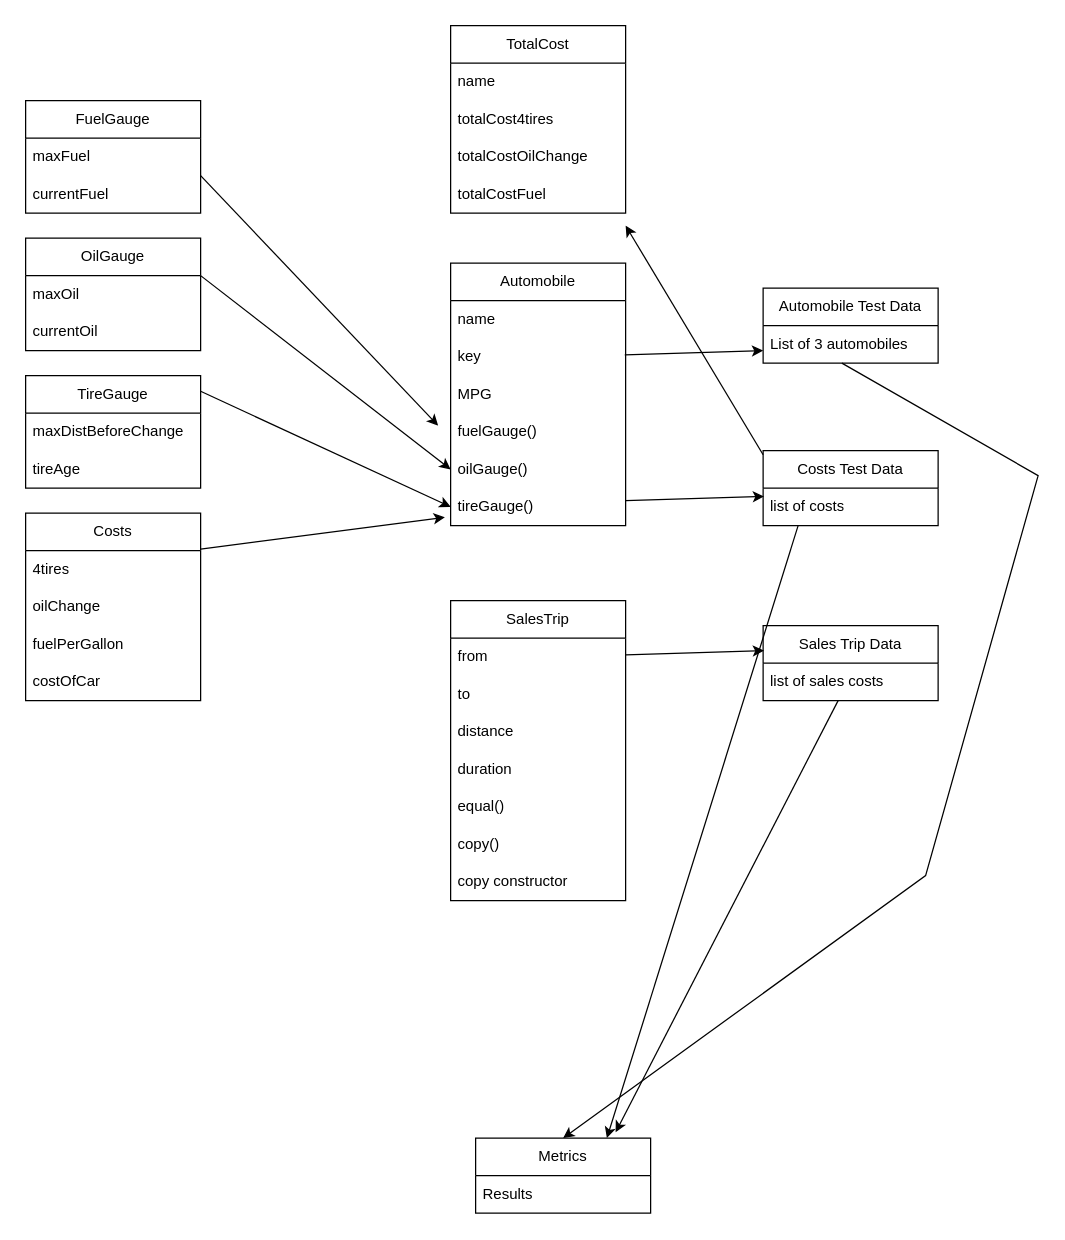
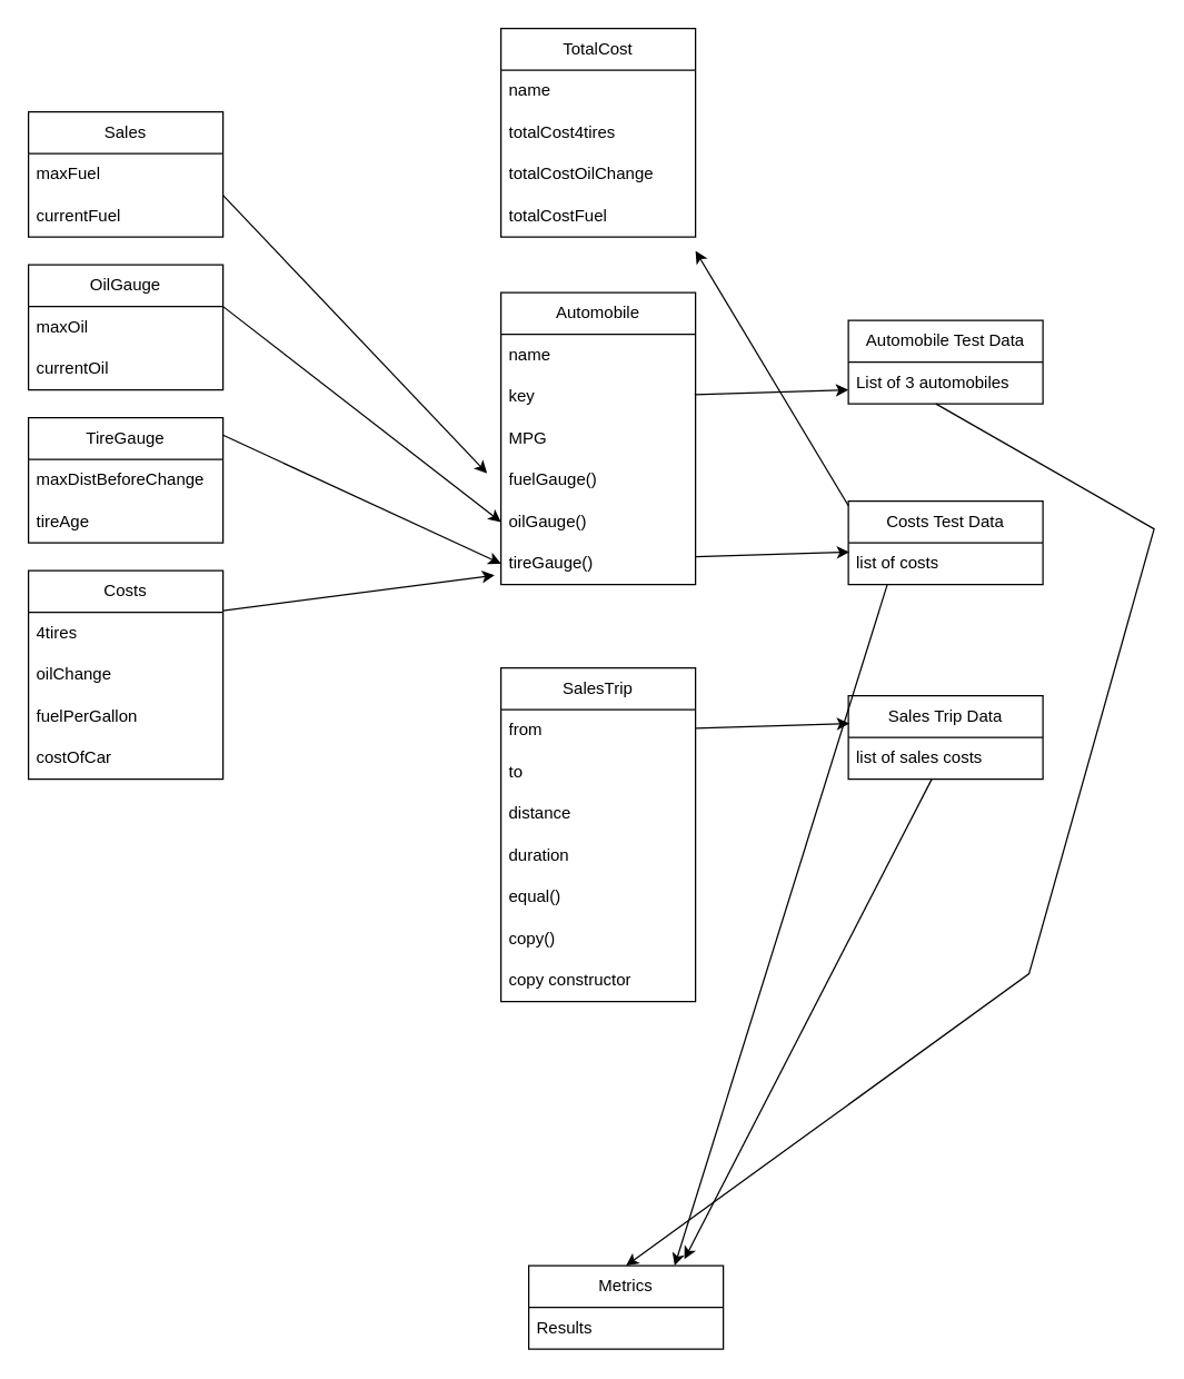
  <mxCell id="0" />
  <mxCell id="1" parent="0" />
- <mxCell id="2" value="FuelGauge" style="swimlane;fontStyle=0;childLayout=stackLayout;horizontal=1;startSize=30;horizontalStack=0;resizeParent=1;resizeParentMax=0;resizeLast=0;collapsible=1;marginBottom=0;whiteSpace=wrap;html=1;" vertex="1" parent="1"><mxGeometry x="20" y="80" width="140" height="90" as="geometry" /></mxCell>
+ <mxCell id="2" value="Sales" style="swimlane;fontStyle=0;childLayout=stackLayout;horizontal=1;startSize=30;horizontalStack=0;resizeParent=1;resizeParentMax=0;resizeLast=0;collapsible=1;marginBottom=0;whiteSpace=wrap;html=1;" vertex="1" parent="1"><mxGeometry x="20" y="80" width="140" height="90" as="geometry" /></mxCell>
  <mxCell id="3" value="maxFuel" style="text;strokeColor=none;fillColor=none;align=left;verticalAlign=middle;spacingLeft=4;spacingRight=4;overflow=hidden;points=[[0,0.5],[1,0.5]];portConstraint=eastwest;rotatable=0;whiteSpace=wrap;html=1;" vertex="1" parent="2"><mxGeometry y="30" width="140" height="30" as="geometry" /></mxCell>
  <mxCell id="4" value="currentFuel" style="text;strokeColor=none;fillColor=none;align=left;verticalAlign=middle;spacingLeft=4;spacingRight=4;overflow=hidden;points=[[0,0.5],[1,0.5]];portConstraint=eastwest;rotatable=0;whiteSpace=wrap;html=1;" vertex="1" parent="2"><mxGeometry y="60" width="140" height="30" as="geometry" /></mxCell>
  <mxCell id="5" value="OilGauge" style="swimlane;fontStyle=0;childLayout=stackLayout;horizontal=1;startSize=30;horizontalStack=0;resizeParent=1;resizeParentMax=0;resizeLast=0;collapsible=1;marginBottom=0;whiteSpace=wrap;html=1;" vertex="1" parent="1"><mxGeometry x="20" y="190" width="140" height="90" as="geometry" /></mxCell>
  <mxCell id="6" value="maxOil&lt;span style=&quot;white-space: pre;&quot;&gt;&#09;&lt;/span&gt;" style="text;strokeColor=none;fillColor=none;align=left;verticalAlign=middle;spacingLeft=4;spacingRight=4;overflow=hidden;points=[[0,0.5],[1,0.5]];portConstraint=eastwest;rotatable=0;whiteSpace=wrap;html=1;" vertex="1" parent="5"><mxGeometry y="30" width="140" height="30" as="geometry" /></mxCell>
  <mxCell id="7" value="currentOil" style="text;strokeColor=none;fillColor=none;align=left;verticalAlign=middle;spacingLeft=4;spacingRight=4;overflow=hidden;points=[[0,0.5],[1,0.5]];portConstraint=eastwest;rotatable=0;whiteSpace=wrap;html=1;" vertex="1" parent="5"><mxGeometry y="60" width="140" height="30" as="geometry" /></mxCell>
  <mxCell id="8" value="TireGauge" style="swimlane;fontStyle=0;childLayout=stackLayout;horizontal=1;startSize=30;horizontalStack=0;resizeParent=1;resizeParentMax=0;resizeLast=0;collapsible=1;marginBottom=0;whiteSpace=wrap;html=1;" vertex="1" parent="1"><mxGeometry x="20" y="300" width="140" height="90" as="geometry" /></mxCell>
  <mxCell id="9" value="maxDistBeforeChange" style="text;strokeColor=none;fillColor=none;align=left;verticalAlign=middle;spacingLeft=4;spacingRight=4;overflow=hidden;points=[[0,0.5],[1,0.5]];portConstraint=eastwest;rotatable=0;whiteSpace=wrap;html=1;" vertex="1" parent="8"><mxGeometry y="30" width="140" height="30" as="geometry" /></mxCell>
  <mxCell id="10" value="tireAge" style="text;strokeColor=none;fillColor=none;align=left;verticalAlign=middle;spacingLeft=4;spacingRight=4;overflow=hidden;points=[[0,0.5],[1,0.5]];portConstraint=eastwest;rotatable=0;whiteSpace=wrap;html=1;" vertex="1" parent="8"><mxGeometry y="60" width="140" height="30" as="geometry" /></mxCell>
  <mxCell id="11" value="Costs" style="swimlane;fontStyle=0;childLayout=stackLayout;horizontal=1;startSize=30;horizontalStack=0;resizeParent=1;resizeParentMax=0;resizeLast=0;collapsible=1;marginBottom=0;whiteSpace=wrap;html=1;" vertex="1" parent="1"><mxGeometry x="20" y="410" width="140" height="150" as="geometry"><mxRectangle x="30" y="480" width="70" height="30" as="alternateBounds" /></mxGeometry></mxCell>
  <mxCell id="12" value="4tires" style="text;strokeColor=none;fillColor=none;align=left;verticalAlign=middle;spacingLeft=4;spacingRight=4;overflow=hidden;points=[[0,0.5],[1,0.5]];portConstraint=eastwest;rotatable=0;whiteSpace=wrap;html=1;" vertex="1" parent="11"><mxGeometry y="30" width="140" height="30" as="geometry" /></mxCell>
  <mxCell id="13" value="oilChange" style="text;strokeColor=none;fillColor=none;align=left;verticalAlign=middle;spacingLeft=4;spacingRight=4;overflow=hidden;points=[[0,0.5],[1,0.5]];portConstraint=eastwest;rotatable=0;whiteSpace=wrap;html=1;" vertex="1" parent="11"><mxGeometry y="60" width="140" height="30" as="geometry" /></mxCell>
  <mxCell id="14" value="fuelPerGallon&lt;span style=&quot;white-space: pre;&quot;&gt;&#09;&lt;/span&gt;" style="text;strokeColor=none;fillColor=none;align=left;verticalAlign=middle;spacingLeft=4;spacingRight=4;overflow=hidden;points=[[0,0.5],[1,0.5]];portConstraint=eastwest;rotatable=0;whiteSpace=wrap;html=1;" vertex="1" parent="11"><mxGeometry y="90" width="140" height="30" as="geometry" /></mxCell>
  <mxCell id="15" value="costOfCar&lt;br&gt;" style="text;strokeColor=none;fillColor=none;align=left;verticalAlign=middle;spacingLeft=4;spacingRight=4;overflow=hidden;points=[[0,0.5],[1,0.5]];portConstraint=eastwest;rotatable=0;whiteSpace=wrap;html=1;" vertex="1" parent="11"><mxGeometry y="120" width="140" height="30" as="geometry" /></mxCell>
  <mxCell id="16" value="TotalCost" style="swimlane;fontStyle=0;childLayout=stackLayout;horizontal=1;startSize=30;horizontalStack=0;resizeParent=1;resizeParentMax=0;resizeLast=0;collapsible=1;marginBottom=0;whiteSpace=wrap;html=1;" vertex="1" parent="1"><mxGeometry x="360" y="20" width="140" height="150" as="geometry" /></mxCell>
  <mxCell id="17" value="name" style="text;strokeColor=none;fillColor=none;align=left;verticalAlign=middle;spacingLeft=4;spacingRight=4;overflow=hidden;points=[[0,0.5],[1,0.5]];portConstraint=eastwest;rotatable=0;whiteSpace=wrap;html=1;" vertex="1" parent="16"><mxGeometry y="30" width="140" height="30" as="geometry" /></mxCell>
  <mxCell id="18" value="totalCost4tires" style="text;strokeColor=none;fillColor=none;align=left;verticalAlign=middle;spacingLeft=4;spacingRight=4;overflow=hidden;points=[[0,0.5],[1,0.5]];portConstraint=eastwest;rotatable=0;whiteSpace=wrap;html=1;" vertex="1" parent="16"><mxGeometry y="60" width="140" height="30" as="geometry" /></mxCell>
  <mxCell id="19" value="totalCostOilChange" style="text;strokeColor=none;fillColor=none;align=left;verticalAlign=middle;spacingLeft=4;spacingRight=4;overflow=hidden;points=[[0,0.5],[1,0.5]];portConstraint=eastwest;rotatable=0;whiteSpace=wrap;html=1;" vertex="1" parent="16"><mxGeometry y="90" width="140" height="30" as="geometry" /></mxCell>
  <mxCell id="20" value="totalCostFuel" style="text;strokeColor=none;fillColor=none;align=left;verticalAlign=middle;spacingLeft=4;spacingRight=4;overflow=hidden;points=[[0,0.5],[1,0.5]];portConstraint=eastwest;rotatable=0;whiteSpace=wrap;html=1;" vertex="1" parent="16"><mxGeometry y="120" width="140" height="30" as="geometry" /></mxCell>
  <mxCell id="21" value="Automobile" style="swimlane;fontStyle=0;childLayout=stackLayout;horizontal=1;startSize=30;horizontalStack=0;resizeParent=1;resizeParentMax=0;resizeLast=0;collapsible=1;marginBottom=0;whiteSpace=wrap;html=1;" vertex="1" parent="1"><mxGeometry x="360" y="210" width="140" height="210" as="geometry" /></mxCell>
  <mxCell id="22" value="name" style="text;strokeColor=none;fillColor=none;align=left;verticalAlign=middle;spacingLeft=4;spacingRight=4;overflow=hidden;points=[[0,0.5],[1,0.5]];portConstraint=eastwest;rotatable=0;whiteSpace=wrap;html=1;" vertex="1" parent="21"><mxGeometry y="30" width="140" height="30" as="geometry" /></mxCell>
  <mxCell id="23" value="key" style="text;strokeColor=none;fillColor=none;align=left;verticalAlign=middle;spacingLeft=4;spacingRight=4;overflow=hidden;points=[[0,0.5],[1,0.5]];portConstraint=eastwest;rotatable=0;whiteSpace=wrap;html=1;" vertex="1" parent="21"><mxGeometry y="60" width="140" height="30" as="geometry" /></mxCell>
  <mxCell id="24" value="MPG" style="text;strokeColor=none;fillColor=none;align=left;verticalAlign=middle;spacingLeft=4;spacingRight=4;overflow=hidden;points=[[0,0.5],[1,0.5]];portConstraint=eastwest;rotatable=0;whiteSpace=wrap;html=1;" vertex="1" parent="21"><mxGeometry y="90" width="140" height="30" as="geometry" /></mxCell>
  <mxCell id="25" value="fuelGauge()" style="text;strokeColor=none;fillColor=none;align=left;verticalAlign=middle;spacingLeft=4;spacingRight=4;overflow=hidden;points=[[0,0.5],[1,0.5]];portConstraint=eastwest;rotatable=0;whiteSpace=wrap;html=1;" vertex="1" parent="21"><mxGeometry y="120" width="140" height="30" as="geometry" /></mxCell>
  <mxCell id="26" value="oilGauge()" style="text;strokeColor=none;fillColor=none;align=left;verticalAlign=middle;spacingLeft=4;spacingRight=4;overflow=hidden;points=[[0,0.5],[1,0.5]];portConstraint=eastwest;rotatable=0;whiteSpace=wrap;html=1;" vertex="1" parent="21"><mxGeometry y="150" width="140" height="30" as="geometry" /></mxCell>
  <mxCell id="27" value="tireGauge()" style="text;strokeColor=none;fillColor=none;align=left;verticalAlign=middle;spacingLeft=4;spacingRight=4;overflow=hidden;points=[[0,0.5],[1,0.5]];portConstraint=eastwest;rotatable=0;whiteSpace=wrap;html=1;" vertex="1" parent="21"><mxGeometry y="180" width="140" height="30" as="geometry" /></mxCell>
  <mxCell id="28" value="SalesTrip" style="swimlane;fontStyle=0;childLayout=stackLayout;horizontal=1;startSize=30;horizontalStack=0;resizeParent=1;resizeParentMax=0;resizeLast=0;collapsible=1;marginBottom=0;whiteSpace=wrap;html=1;" vertex="1" parent="1"><mxGeometry x="360" y="480" width="140" height="240" as="geometry" /></mxCell>
  <mxCell id="29" value="from" style="text;strokeColor=none;fillColor=none;align=left;verticalAlign=middle;spacingLeft=4;spacingRight=4;overflow=hidden;points=[[0,0.5],[1,0.5]];portConstraint=eastwest;rotatable=0;whiteSpace=wrap;html=1;" vertex="1" parent="28"><mxGeometry y="30" width="140" height="30" as="geometry" /></mxCell>
  <mxCell id="30" value="to" style="text;strokeColor=none;fillColor=none;align=left;verticalAlign=middle;spacingLeft=4;spacingRight=4;overflow=hidden;points=[[0,0.5],[1,0.5]];portConstraint=eastwest;rotatable=0;whiteSpace=wrap;html=1;" vertex="1" parent="28"><mxGeometry y="60" width="140" height="30" as="geometry" /></mxCell>
  <mxCell id="31" value="distance" style="text;strokeColor=none;fillColor=none;align=left;verticalAlign=middle;spacingLeft=4;spacingRight=4;overflow=hidden;points=[[0,0.5],[1,0.5]];portConstraint=eastwest;rotatable=0;whiteSpace=wrap;html=1;" vertex="1" parent="28"><mxGeometry y="90" width="140" height="30" as="geometry" /></mxCell>
  <mxCell id="32" value="duration" style="text;strokeColor=none;fillColor=none;align=left;verticalAlign=middle;spacingLeft=4;spacingRight=4;overflow=hidden;points=[[0,0.5],[1,0.5]];portConstraint=eastwest;rotatable=0;whiteSpace=wrap;html=1;" vertex="1" parent="28"><mxGeometry y="120" width="140" height="30" as="geometry" /></mxCell>
  <mxCell id="33" value="equal()" style="text;strokeColor=none;fillColor=none;align=left;verticalAlign=middle;spacingLeft=4;spacingRight=4;overflow=hidden;points=[[0,0.5],[1,0.5]];portConstraint=eastwest;rotatable=0;whiteSpace=wrap;html=1;" vertex="1" parent="28"><mxGeometry y="150" width="140" height="30" as="geometry" /></mxCell>
  <mxCell id="34" value="copy()" style="text;strokeColor=none;fillColor=none;align=left;verticalAlign=middle;spacingLeft=4;spacingRight=4;overflow=hidden;points=[[0,0.5],[1,0.5]];portConstraint=eastwest;rotatable=0;whiteSpace=wrap;html=1;" vertex="1" parent="28"><mxGeometry y="180" width="140" height="30" as="geometry" /></mxCell>
  <mxCell id="35" value="copy constructor" style="text;strokeColor=none;fillColor=none;align=left;verticalAlign=middle;spacingLeft=4;spacingRight=4;overflow=hidden;points=[[0,0.5],[1,0.5]];portConstraint=eastwest;rotatable=0;whiteSpace=wrap;html=1;" vertex="1" parent="28"><mxGeometry y="210" width="140" height="30" as="geometry" /></mxCell>
  <mxCell id="36" value="Automobile Test Data" style="swimlane;fontStyle=0;childLayout=stackLayout;horizontal=1;startSize=30;horizontalStack=0;resizeParent=1;resizeParentMax=0;resizeLast=0;collapsible=1;marginBottom=0;whiteSpace=wrap;html=1;" vertex="1" parent="1"><mxGeometry x="610" y="230" width="140" height="60" as="geometry" /></mxCell>
  <mxCell id="37" value="List of 3 automobiles" style="text;strokeColor=none;fillColor=none;align=left;verticalAlign=middle;spacingLeft=4;spacingRight=4;overflow=hidden;points=[[0,0.5],[1,0.5]];portConstraint=eastwest;rotatable=0;whiteSpace=wrap;html=1;" vertex="1" parent="36"><mxGeometry y="30" width="140" height="30" as="geometry" /></mxCell>
  <mxCell id="38" value="Costs Test Data" style="swimlane;fontStyle=0;childLayout=stackLayout;horizontal=1;startSize=30;horizontalStack=0;resizeParent=1;resizeParentMax=0;resizeLast=0;collapsible=1;marginBottom=0;whiteSpace=wrap;html=1;" vertex="1" parent="1"><mxGeometry x="610" y="360" width="140" height="60" as="geometry" /></mxCell>
  <mxCell id="39" value="list of costs" style="text;strokeColor=none;fillColor=none;align=left;verticalAlign=middle;spacingLeft=4;spacingRight=4;overflow=hidden;points=[[0,0.5],[1,0.5]];portConstraint=eastwest;rotatable=0;whiteSpace=wrap;html=1;" vertex="1" parent="38"><mxGeometry y="30" width="140" height="30" as="geometry" /></mxCell>
  <mxCell id="40" value="Sales Trip Data" style="swimlane;fontStyle=0;childLayout=stackLayout;horizontal=1;startSize=30;horizontalStack=0;resizeParent=1;resizeParentMax=0;resizeLast=0;collapsible=1;marginBottom=0;whiteSpace=wrap;html=1;" vertex="1" parent="1"><mxGeometry x="610" y="500" width="140" height="60" as="geometry" /></mxCell>
  <mxCell id="41" value="list of sales costs" style="text;strokeColor=none;fillColor=none;align=left;verticalAlign=middle;spacingLeft=4;spacingRight=4;overflow=hidden;points=[[0,0.5],[1,0.5]];portConstraint=eastwest;rotatable=0;whiteSpace=wrap;html=1;" vertex="1" parent="40"><mxGeometry y="30" width="140" height="30" as="geometry" /></mxCell>
  <mxCell id="42" value="" style="endArrow=classic;html=1;rounded=0;" edge="1" parent="1"><mxGeometry width="50" height="50" relative="1" as="geometry"><mxPoint x="160" y="140" as="sourcePoint" /><mxPoint x="350" y="340" as="targetPoint" /></mxGeometry></mxCell>
  <mxCell id="43" value="" style="endArrow=classic;html=1;rounded=0;entryX=0;entryY=0.5;entryDx=0;entryDy=0;" edge="1" parent="1" target="26"><mxGeometry width="50" height="50" relative="1" as="geometry"><mxPoint x="160" y="220" as="sourcePoint" /><mxPoint x="350" y="420" as="targetPoint" /></mxGeometry></mxCell>
  <mxCell id="44" value="" style="endArrow=classic;html=1;rounded=0;entryX=0;entryY=0.5;entryDx=0;entryDy=0;" edge="1" parent="1" target="27"><mxGeometry width="50" height="50" relative="1" as="geometry"><mxPoint x="160" y="312.5" as="sourcePoint" /><mxPoint x="360" y="467.5" as="targetPoint" /></mxGeometry></mxCell>
  <mxCell id="45" value="" style="endArrow=classic;html=1;rounded=0;entryX=-0.033;entryY=0.778;entryDx=0;entryDy=0;entryPerimeter=0;" edge="1" parent="1" target="27"><mxGeometry width="50" height="50" relative="1" as="geometry"><mxPoint x="160" y="438.75" as="sourcePoint" /><mxPoint x="360" y="531.25" as="targetPoint" /></mxGeometry></mxCell>
  <mxCell id="46" value="Metrics" style="swimlane;fontStyle=0;childLayout=stackLayout;horizontal=1;startSize=30;horizontalStack=0;resizeParent=1;resizeParentMax=0;resizeLast=0;collapsible=1;marginBottom=0;whiteSpace=wrap;html=1;" vertex="1" parent="1"><mxGeometry x="380" y="910" width="140" height="60" as="geometry" /></mxCell>
  <mxCell id="47" value="Results" style="text;strokeColor=none;fillColor=none;align=left;verticalAlign=middle;spacingLeft=4;spacingRight=4;overflow=hidden;points=[[0,0.5],[1,0.5]];portConstraint=eastwest;rotatable=0;whiteSpace=wrap;html=1;" vertex="1" parent="46"><mxGeometry y="30" width="140" height="30" as="geometry" /></mxCell>
  <mxCell id="48" value="" style="endArrow=classic;html=1;rounded=0;entryX=0.005;entryY=0.222;entryDx=0;entryDy=0;entryPerimeter=0;" edge="1" parent="1" target="39"><mxGeometry width="50" height="50" relative="1" as="geometry"><mxPoint x="500" y="400" as="sourcePoint" /><mxPoint x="550" y="350" as="targetPoint" /></mxGeometry></mxCell>
  <mxCell id="49" value="" style="endArrow=classic;html=1;rounded=0;" edge="1" parent="1"><mxGeometry width="50" height="50" relative="1" as="geometry"><mxPoint x="610" y="363.34" as="sourcePoint" /><mxPoint x="500" y="180" as="targetPoint" /></mxGeometry></mxCell>
  <mxCell id="50" value="" style="endArrow=classic;html=1;rounded=0;entryX=0.005;entryY=0.222;entryDx=0;entryDy=0;entryPerimeter=0;" edge="1" parent="1"><mxGeometry width="50" height="50" relative="1" as="geometry"><mxPoint x="500" y="523.34" as="sourcePoint" /><mxPoint x="610.7" y="520" as="targetPoint" /></mxGeometry></mxCell>
  <mxCell id="51" value="" style="endArrow=classic;html=1;rounded=0;entryX=0.8;entryY=-0.078;entryDx=0;entryDy=0;entryPerimeter=0;" edge="1" parent="1" target="46"><mxGeometry width="50" height="50" relative="1" as="geometry"><mxPoint x="670" y="560" as="sourcePoint" /><mxPoint x="780.7" y="556.66" as="targetPoint" /></mxGeometry></mxCell>
  <mxCell id="52" value="" style="endArrow=classic;html=1;rounded=0;entryX=0.75;entryY=0;entryDx=0;entryDy=0;" edge="1" parent="1" target="46"><mxGeometry width="50" height="50" relative="1" as="geometry"><mxPoint x="638" y="420" as="sourcePoint" /><mxPoint x="460" y="765.32" as="targetPoint" /></mxGeometry></mxCell>
  <mxCell id="53" value="" style="endArrow=classic;html=1;rounded=0;entryX=0.5;entryY=0;entryDx=0;entryDy=0;" edge="1" parent="1" target="46"><mxGeometry width="50" height="50" relative="1" as="geometry"><mxPoint x="673" y="290" as="sourcePoint" /><mxPoint x="520" y="780" as="targetPoint" /><Array as="points"><mxPoint x="830" y="380" /><mxPoint x="740" y="700" /></Array></mxGeometry></mxCell>
  <mxCell id="54" value="" style="endArrow=classic;html=1;rounded=0;entryX=0.005;entryY=0.222;entryDx=0;entryDy=0;entryPerimeter=0;" edge="1" parent="1"><mxGeometry width="50" height="50" relative="1" as="geometry"><mxPoint x="499.3" y="283.34" as="sourcePoint" /><mxPoint x="610" y="280" as="targetPoint" /></mxGeometry></mxCell>
